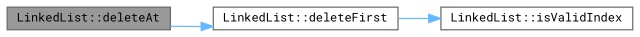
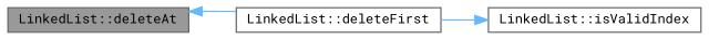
  digraph {
    fontname="Roboto Mono"
    rankdir=LR
    node [color=grey40 fillcolor=white fontname="Roboto Mono" fontsize=10 shape=box style=filled]
    edge [color=steelblue1 fontname="Roboto Mono" fontsize=10 labelfontname=Helvetica labelfontsize=10 style=solid]
    n1 [color=gray40 fillcolor=grey60 fontcolor=black height=0.2 label="LinkedList::deleteAt" width=0.4]
    n2 [height=0.2 label="LinkedList::deleteFirst" width=0.4]
    n3 [height=0.2 label="LinkedList::isValidIndex" width=0.4]
-   n1 -> n2
+   n2 -> n1
    n2 -> n3
  }
